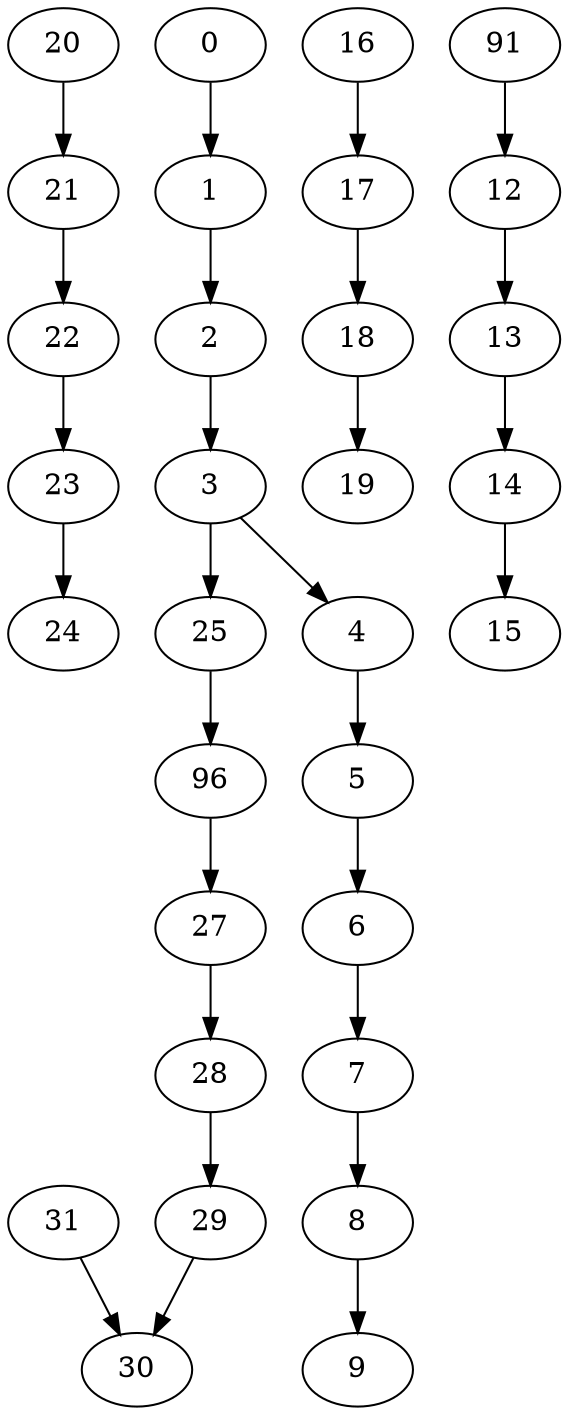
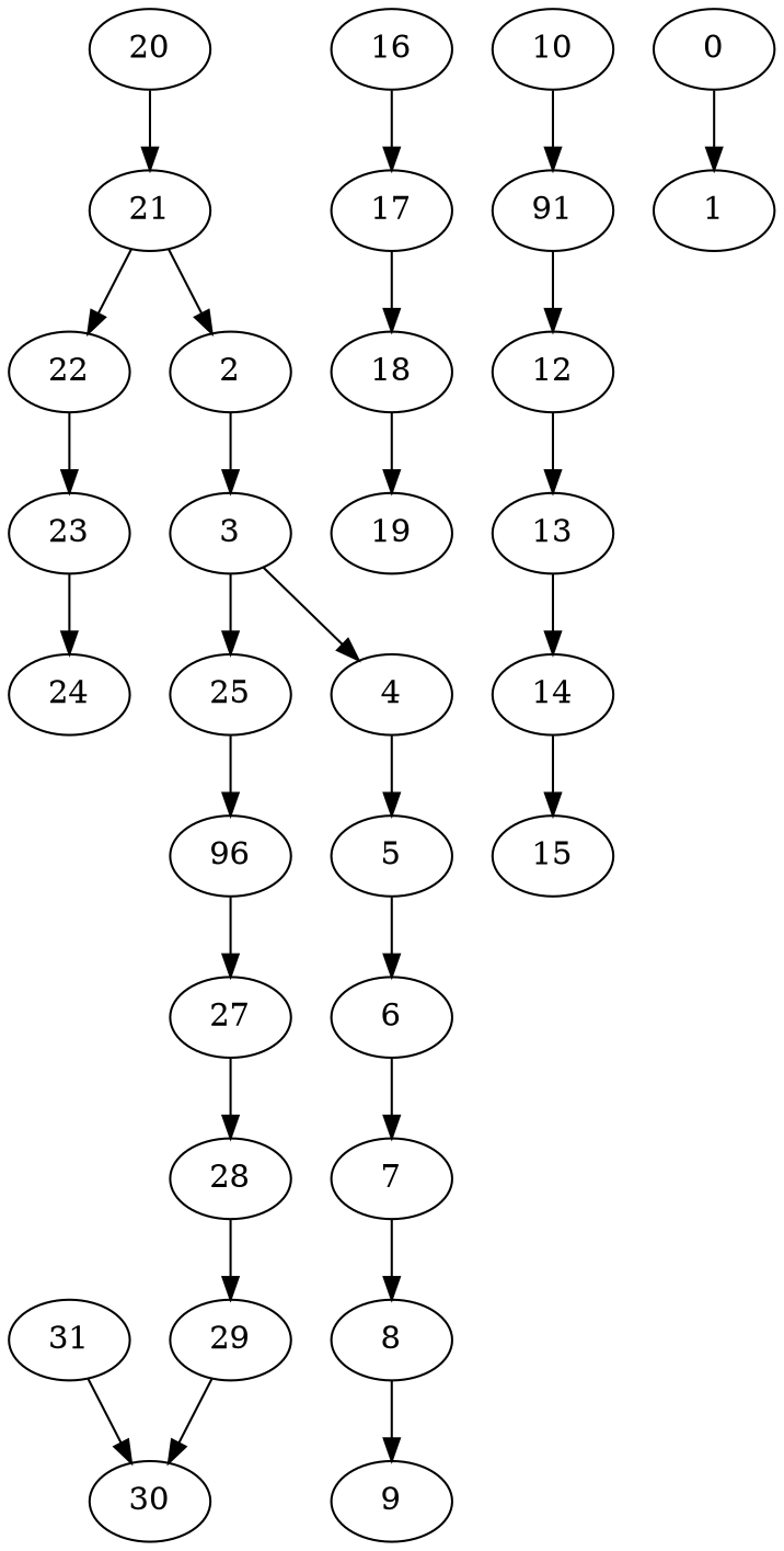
  digraph {
    23
    24
    3
    4
    25
    5
    8
    9
    17
    18
    19
    20
    21
    22
    6
    7
    n17 [label=96]
    27
    28
    13
    14
    15
    29
    31
    30
    n26 [label=91]
    12
    1
    2
    0
+   10
    16
    23 -> 24
    3 -> 4
    3 -> 25
    4 -> 5
    25 -> n17
    5 -> 6
    8 -> 9
    17 -> 18
    18 -> 19
    20 -> 21
    21 -> 22
    22 -> 23
    6 -> 7
    7 -> 8
    n17 -> 27
    27 -> 28
    28 -> 29
    13 -> 14
    14 -> 15
    29 -> 30
    31 -> 30
    n26 -> 12
    12 -> 13
-   1 -> 2
+   21 -> 2
    2 -> 3
    0 -> 1
+   10 -> n26
    16 -> 17
  }
